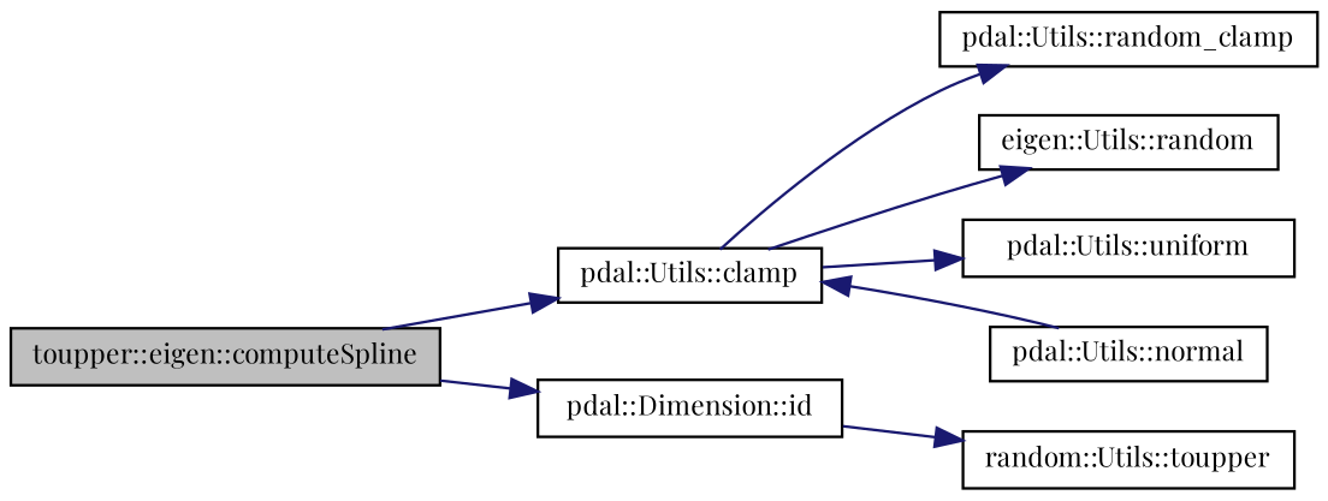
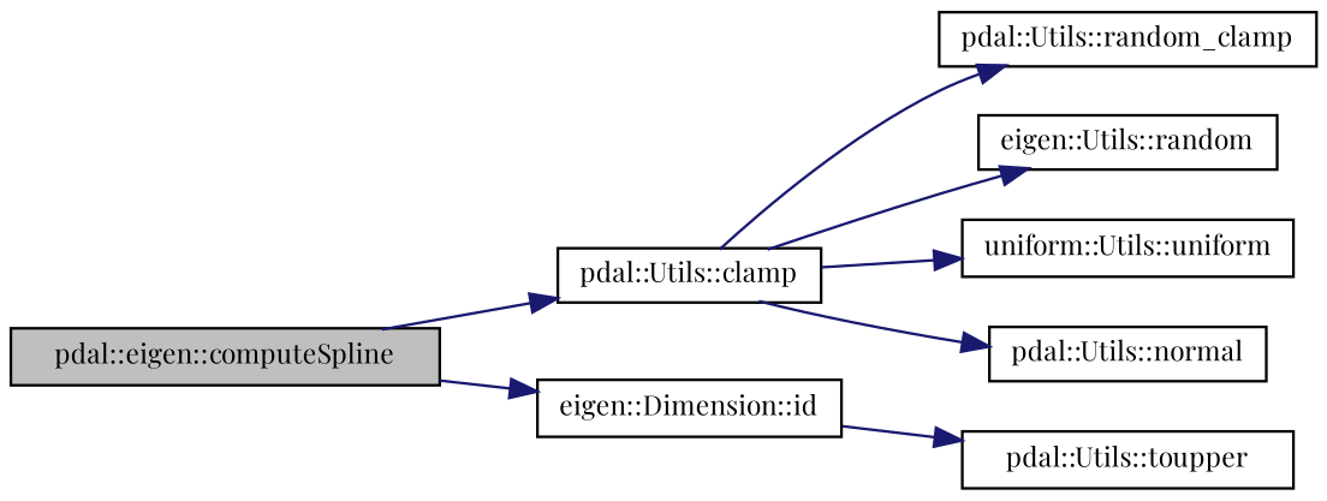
  digraph {
    fontname="Playfair Display"
    rankdir=LR
    node [color=black fillcolor=white fontname="Playfair Display" fontsize=10 shape=record style=filled]
    edge [color=midnightblue fontname="Playfair Display" fontsize=10 labelfontname=Helvetica labelfontsize=10 style=solid]
-   n1 [fillcolor=grey75 fontcolor=black height=0.2 label="toupper::eigen::computeSpline" width=0.4]
+   n1 [fillcolor=grey75 fontcolor=black height=0.2 label="pdal::eigen::computeSpline" width=0.4]
    n2 [height=0.2 label="pdal::Utils::clamp" width=0.4]
-   n3 [height=0.2 label="pdal::Dimension::id" width=0.4]
+   n3 [height=0.2 label="eigen::Dimension::id" width=0.4]
    n4 [height=0.2 label="pdal::Utils::random_clamp" width=0.4]
    n5 [height=0.2 label="eigen::Utils::random" width=0.4]
-   n6 [height=0.2 label="pdal::Utils::uniform" width=0.4]
+   n6 [height=0.2 label="uniform::Utils::uniform" width=0.4]
    n7 [height=0.2 label="pdal::Utils::normal" width=0.4]
-   n8 [height=0.2 label="random::Utils::toupper" width=0.4]
+   n8 [height=0.2 label="pdal::Utils::toupper" width=0.4]
    n1 -> n2
    n1 -> n3
    n2 -> n4
    n2 -> n5
    n2 -> n6
-   n7 -> n2
+   n2 -> n7
    n3 -> n8
  }
